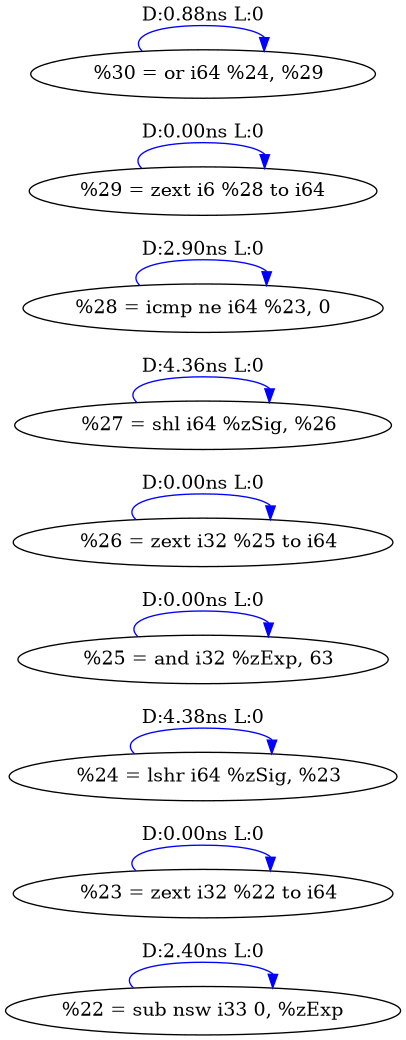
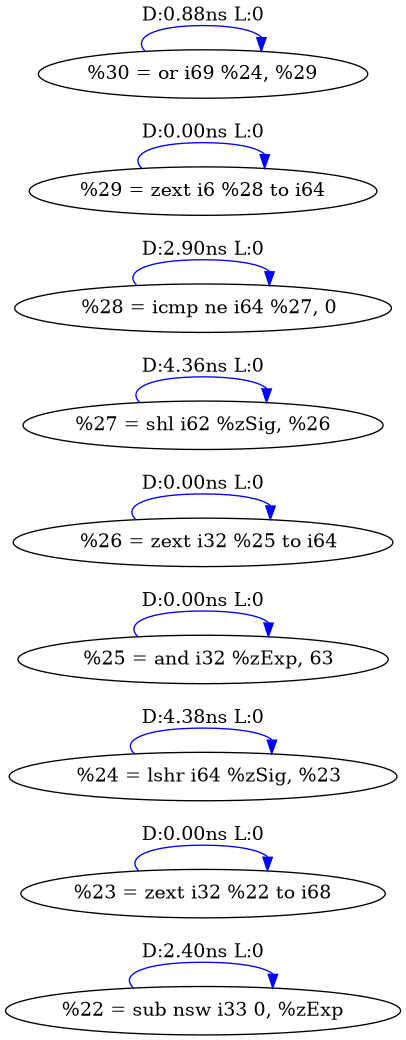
  digraph {
    rankdir=LR
    edge [color=blue]
    n1 [label="%22 = sub nsw i33 0, %zExp"]
-   n2 [label="  %23 = zext i32 %22 to i64"]
+   n2 [label="%23 = zext i32 %22 to i68"]
    n3 [label="  %24 = lshr i64 %zSig, %23"]
    n4 [label="  %25 = and i32 %zExp, 63"]
    n5 [label="  %26 = zext i32 %25 to i64"]
-   n6 [label="  %27 = shl i64 %zSig, %26"]
-   n7 [label="%28 = icmp ne i64 %23, 0"]
+   n6 [label="%27 = shl i62 %zSig, %26"]
+   n7 [label="  %28 = icmp ne i64 %27, 0"]
    n8 [label="%29 = zext i6 %28 to i64"]
-   n9 [label="  %30 = or i64 %24, %29"]
+   n9 [label="%30 = or i69 %24, %29"]
    n1 -> n1 [label="D:2.40ns L:0"]
    n2 -> n2 [label="D:0.00ns L:0"]
    n3 -> n3 [label="D:4.38ns L:0"]
    n4 -> n4 [label="D:0.00ns L:0"]
    n5 -> n5 [label="D:0.00ns L:0"]
    n6 -> n6 [label="D:4.36ns L:0"]
    n7 -> n7 [label="D:2.90ns L:0"]
    n8 -> n8 [label="D:0.00ns L:0"]
    n9 -> n9 [label="D:0.88ns L:0"]
  }
